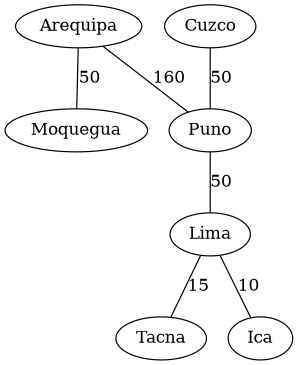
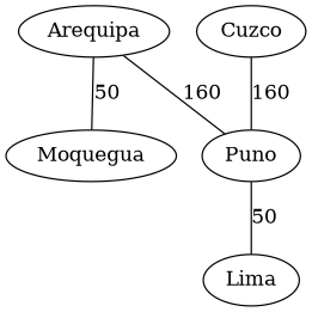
  graph {
    Arequipa
    Puno
    Moquegua
    Lima
-   Tacna
-   Ica
    Cuzco
    Arequipa -- Puno [label=160]
    Arequipa -- Moquegua [label=50]
    Puno -- Lima [label=50]
-   Lima -- Tacna [label=15]
-   Lima -- Ica [label=10]
-   Cuzco -- Puno [label=50]
+   Cuzco -- Puno [label=160]
  }
